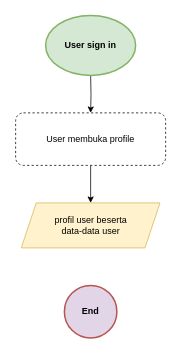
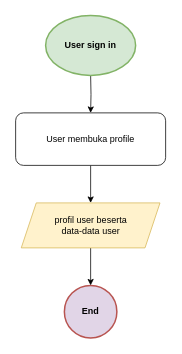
  <mxCell id="0" />
  <mxCell id="1" parent="0" />
  <mxCell id="2" value="End" style="ellipse;whiteSpace=wrap;html=1;aspect=fixed;fillColor=#e1d5e7;strokeColor=#b85450;fontStyle=1;strokeWidth=2;" parent="1" vertex="1"><mxGeometry x="85" y="380" width="70" height="70" as="geometry" /></mxCell>
  <mxCell id="3" value="" style="edgeStyle=orthogonalEdgeStyle;rounded=0;orthogonalLoop=1;jettySize=auto;html=1;" parent="1" target="7" edge="1"><mxGeometry relative="1" as="geometry"><mxPoint x="120" y="100" as="sourcePoint" /></mxGeometry></mxCell>
+ <mxCell id="4" value="" style="edgeStyle=orthogonalEdgeStyle;rounded=0;orthogonalLoop=1;jettySize=auto;html=1;" parent="1" source="5" target="2" edge="1"><mxGeometry relative="1" as="geometry" /></mxCell>
  <mxCell id="5" value="profil user beserta&lt;br&gt;data-data user" style="shape=parallelogram;perimeter=parallelogramPerimeter;whiteSpace=wrap;html=1;fixedSize=1;strokeWidth=1;fillColor=#fff2cc;strokeColor=#d6b656;" parent="1" vertex="1"><mxGeometry x="27.5" y="270" width="185" height="60" as="geometry" /></mxCell>
  <mxCell id="6" value="" style="edgeStyle=orthogonalEdgeStyle;rounded=0;orthogonalLoop=1;jettySize=auto;html=1;" parent="1" source="7" target="5" edge="1"><mxGeometry relative="1" as="geometry" /></mxCell>
- <mxCell id="7" value="User membuka profile" style="rounded=1;whiteSpace=wrap;html=1;fontSize=12;glass=0;strokeWidth=1;shadow=0;dashed=1;" parent="1" vertex="1"><mxGeometry x="20" y="150" width="200" height="70" as="geometry" /></mxCell>
+ <mxCell id="7" value="User membuka profile" style="rounded=1;whiteSpace=wrap;html=1;fontSize=12;glass=0;strokeWidth=1;shadow=0;" parent="1" vertex="1"><mxGeometry x="20" y="150" width="200" height="70" as="geometry" /></mxCell>
  <mxCell id="8" value="&lt;b&gt;User sign in&lt;/b&gt;" style="ellipse;whiteSpace=wrap;html=1;fillColor=#d5e8d4;strokeColor=#82b366;strokeWidth=2;" vertex="1" parent="1"><mxGeometry x="60" y="20" width="120" height="80" as="geometry" /></mxCell>
